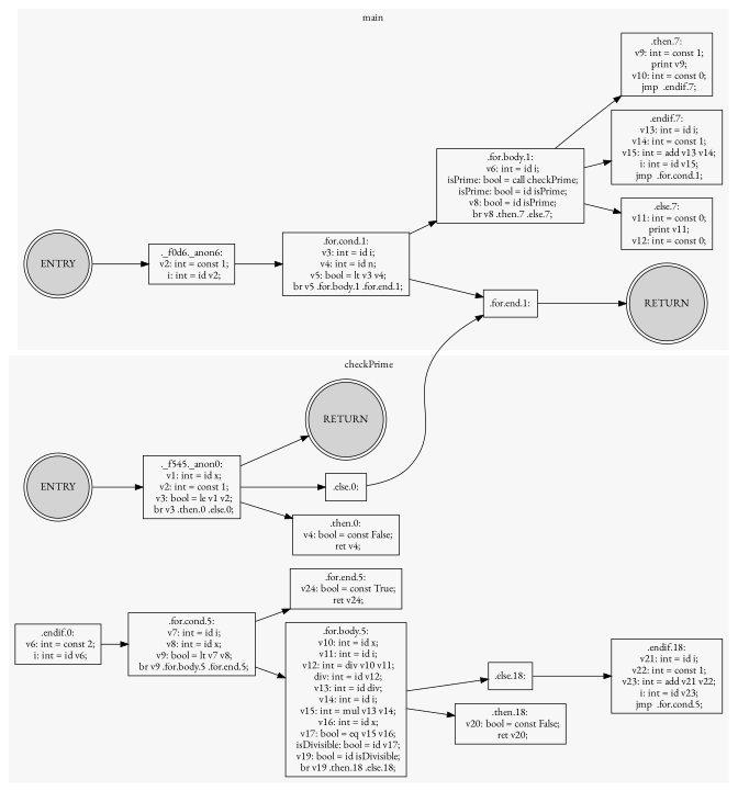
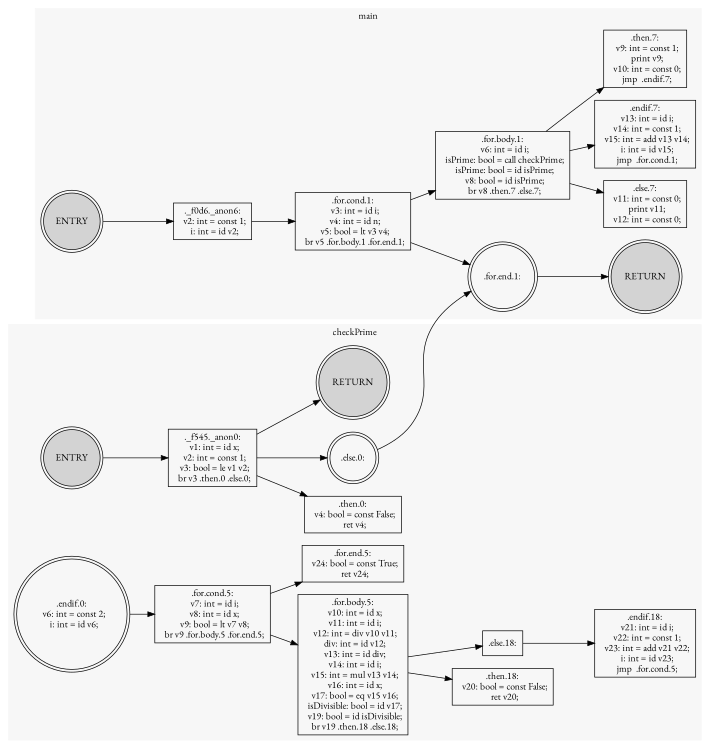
  digraph {
    fontname="EB Garamond"
    rankdir=LR
    node [fontname="EB Garamond" shape=box]
    edge [fontname="EB Garamond"]
    n1 [fillcolor=lightgray label=ENTRY shape=doublecircle style=filled]
    n2 [label="._f0d6._anon6:\n  v2: int = const 1;\n  i: int = id v2;"]
    n3 [label=".for.cond.1:\n  v3: int = id i;\n  v4: int = id n;\n  v5: bool = lt v3 v4;\n  br v5 .for.body.1 .for.end.1;"]
    n4 [label=".for.body.1:\n  v6: int = id i;\n  isPrime: bool = call checkPrime;\n  isPrime: bool = id isPrime;\n  v8: bool = id isPrime;\n  br v8 .then.7 .else.7;"]
-   n5 [label=".for.end.1:"]
+   n5 [label=".for.end.1:" shape=doublecircle]
    n6 [label=".then.7:\n  v9: int = const 1;\n  print v9;\n  v10: int = const 0;\n  jmp  .endif.7;"]
    n7 [label=".else.7:\n  v11: int = const 0;\n  print v11;\n  v12: int = const 0;"]
    n8 [label=".endif.7:\n  v13: int = id i;\n  v14: int = const 1;\n  v15: int = add v13 v14;\n  i: int = id v15;\n  jmp  .for.cond.1;"]
    n9 [fillcolor=lightgray label=RETURN shape=doublecircle style=filled]
    n10 [fillcolor=lightgray label=ENTRY shape=doublecircle style=filled]
    n11 [label="._f545._anon0:\n  v1: int = id x;\n  v2: int = const 1;\n  v3: bool = le v1 v2;\n  br v3 .then.0 .else.0;"]
    n12 [label=".then.0:\n  v4: bool = const False;\n  ret v4;"]
-   n13 [label=".else.0:"]
+   n13 [label=".else.0:" shape=doublecircle]
    n14 [fillcolor=lightgray label=RETURN shape=doublecircle style=filled]
-   n15 [label=".endif.0:\n  v6: int = const 2;\n  i: int = id v6;"]
+   n15 [label=".endif.0:\n  v6: int = const 2;\n  i: int = id v6;" shape=doublecircle]
    n16 [label=".for.cond.5:\n  v7: int = id i;\n  v8: int = id x;\n  v9: bool = lt v7 v8;\n  br v9 .for.body.5 .for.end.5;"]
    n17 [label=".for.body.5:\n  v10: int = id x;\n  v11: int = id i;\n  v12: int = div v10 v11;\n  div: int = id v12;\n  v13: int = id div;\n  v14: int = id i;\n  v15: int = mul v13 v14;\n  v16: int = id x;\n  v17: bool = eq v15 v16;\n  isDivisible: bool = id v17;\n  v19: bool = id isDivisible;\n  br v19 .then.18 .else.18;"]
    n18 [label=".for.end.5:\n  v24: bool = const True;\n  ret v24;"]
    n19 [label=".then.18:\n  v20: bool = const False;\n  ret v20;"]
    n20 [label=".else.18:"]
    n21 [label=".endif.18:\n  v21: int = id i;\n  v22: int = const 1;\n  v23: int = add v21 v22;\n  i: int = id v23;\n  jmp  .for.cond.5;"]
    subgraph cluster_1 {
      color="#f7f7f7"
      label=main
      style=filled
      n1
      n2
      n3
      n4
      n5
      n6
      n7
      n8
      n9
    }
    subgraph cluster_2 {
      color="#f7f7f7"
      label=checkPrime
      style=filled
      n10
      n11
      n12
      n13
      n14
      n15
      n16
      n17
      n18
      n19
      n20
      n21
    }
    n1 -> n2
    n2 -> n3
    n3 -> n4
    n3 -> n5
    n4 -> n6
    n4 -> n7
    n4 -> n8
    n5 -> n9
    n10 -> n11
    n11 -> n12
    n11 -> n13
    n11 -> n14
    n13 -> n5
    n15 -> n16
    n16 -> n17
    n16 -> n18
    n17 -> n19
    n17 -> n20
    n20 -> n21
  }
